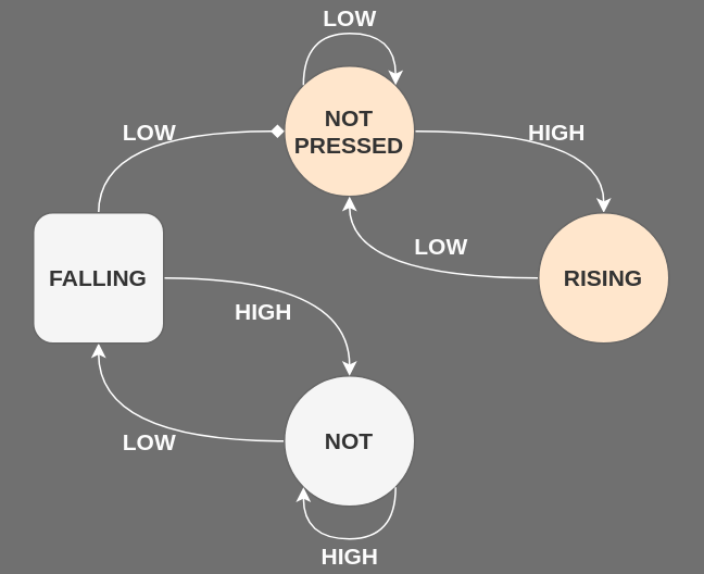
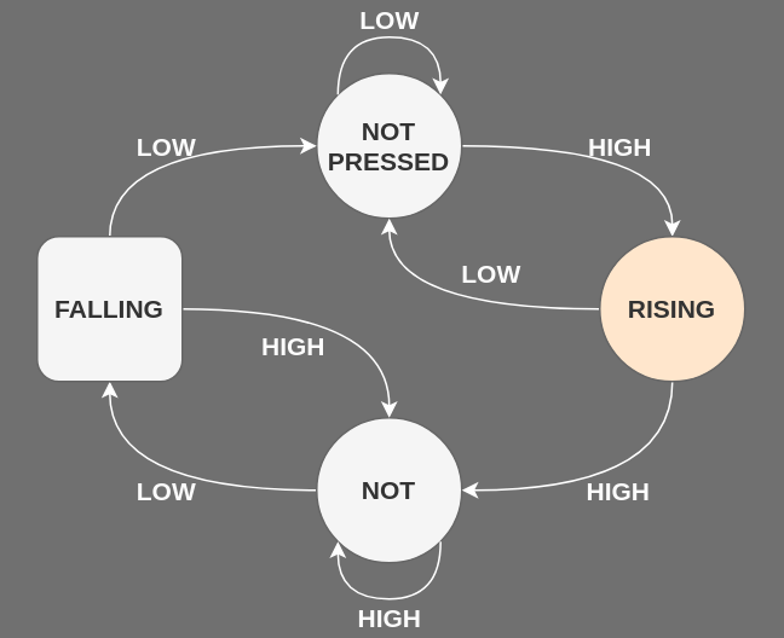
  <mxCell id="0" />
  <mxCell id="1" parent="0" />
  <mxCell id="2" style="edgeStyle=orthogonalEdgeStyle;rounded=0;orthogonalLoop=1;jettySize=auto;html=1;exitX=1;exitY=0.5;exitDx=0;exitDy=0;entryX=0.5;entryY=0;entryDx=0;entryDy=0;fontSize=14;curved=1;labelBackgroundColor=none;fontColor=#FCFCFC;strokeColor=#FFFFFF;" parent="1" source="4" target="12" edge="1"><mxGeometry relative="1" as="geometry" /></mxCell>
  <mxCell id="3" value="HIGH" style="edgeLabel;html=1;align=center;verticalAlign=middle;resizable=0;points=[];fontSize=14;fontStyle=1;labelBackgroundColor=none;fontColor=#FCFCFC;" parent="2" vertex="1" connectable="0"><mxGeometry x="-0.096" y="-9" relative="1" as="geometry"><mxPoint x="11" y="-9" as="offset" /></mxGeometry></mxCell>
- <mxCell id="4" value="NOT PRESSED" style="ellipse;whiteSpace=wrap;html=1;aspect=fixed;fontStyle=1;fontSize=14;fillColor=#ffe6cc;strokeColor=#666666;fontColor=#333333;" parent="1" vertex="1"><mxGeometry x="174" y="40" width="80" height="80" as="geometry" /></mxCell>
+ <mxCell id="4" value="NOT PRESSED" style="ellipse;whiteSpace=wrap;html=1;aspect=fixed;fontStyle=1;fontSize=14;fillColor=#f5f5f5;strokeColor=#666666;fontColor=#333333;" parent="1" vertex="1"><mxGeometry x="174" y="40" width="80" height="80" as="geometry" /></mxCell>
  <mxCell id="5" style="edgeStyle=orthogonalEdgeStyle;rounded=0;orthogonalLoop=1;jettySize=auto;html=1;exitX=0;exitY=0.5;exitDx=0;exitDy=0;entryX=0.5;entryY=1;entryDx=0;entryDy=0;fontSize=14;curved=1;labelBackgroundColor=none;fontColor=#FCFCFC;strokeColor=#FFFFFF;" parent="1" source="7" target="17" edge="1"><mxGeometry relative="1" as="geometry" /></mxCell>
  <mxCell id="6" value="LOW" style="edgeLabel;html=1;align=center;verticalAlign=middle;resizable=0;points=[];fontSize=14;fontStyle=1;labelBackgroundColor=none;fontColor=#FCFCFC;" parent="5" vertex="1" connectable="0"><mxGeometry x="-0.134" y="-11" relative="1" as="geometry"><mxPoint x="-9" y="11" as="offset" /></mxGeometry></mxCell>
  <mxCell id="7" value="NOT" style="ellipse;whiteSpace=wrap;html=1;aspect=fixed;fontStyle=1;fontSize=14;fillColor=#f5f5f5;strokeColor=#666666;fontColor=#333333;" parent="1" vertex="1"><mxGeometry x="174" y="230" width="80" height="80" as="geometry" /></mxCell>
+ <mxCell id="8" style="edgeStyle=orthogonalEdgeStyle;rounded=0;orthogonalLoop=1;jettySize=auto;html=1;exitX=0.5;exitY=1;exitDx=0;exitDy=0;entryX=1;entryY=0.5;entryDx=0;entryDy=0;fontSize=14;curved=1;labelBackgroundColor=none;fontColor=#FCFCFC;strokeColor=#FFFFFF;" parent="1" source="12" target="7" edge="1"><mxGeometry relative="1" as="geometry" /></mxCell>
+ <mxCell id="9" value="HIGH" style="edgeLabel;html=1;align=center;verticalAlign=middle;resizable=0;points=[];fontSize=14;fontStyle=1;labelBackgroundColor=none;fontColor=#FCFCFC;" parent="8" vertex="1" connectable="0"><mxGeometry x="-0.011" y="-10" relative="1" as="geometry"><mxPoint x="-3.33" y="10" as="offset" /></mxGeometry></mxCell>
  <mxCell id="10" style="edgeStyle=orthogonalEdgeStyle;curved=1;rounded=0;orthogonalLoop=1;jettySize=auto;html=1;exitX=0;exitY=0.5;exitDx=0;exitDy=0;entryX=0.5;entryY=1;entryDx=0;entryDy=0;fontSize=14;labelBackgroundColor=none;fontColor=#FCFCFC;strokeColor=#FFFFFF;" parent="1" source="12" target="4" edge="1"><mxGeometry relative="1" as="geometry"><Array as="points"><mxPoint x="214" y="170" /></Array></mxGeometry></mxCell>
  <mxCell id="11" value="LOW" style="edgeLabel;html=1;align=center;verticalAlign=middle;resizable=0;points=[];fontSize=14;fontStyle=1;labelBackgroundColor=none;fontColor=#FCFCFC;" parent="10" vertex="1" connectable="0"><mxGeometry x="-0.026" y="-4" relative="1" as="geometry"><mxPoint x="20.83" y="-16" as="offset" /></mxGeometry></mxCell>
  <mxCell id="12" value="RISING" style="ellipse;whiteSpace=wrap;html=1;aspect=fixed;fontStyle=1;fontSize=14;fillColor=#ffe6cc;strokeColor=#666666;fontColor=#333333;" parent="1" vertex="1"><mxGeometry x="330" y="130" width="80" height="80" as="geometry" /></mxCell>
- <mxCell id="13" style="edgeStyle=orthogonalEdgeStyle;rounded=0;orthogonalLoop=1;jettySize=auto;html=1;exitX=0.5;exitY=0;exitDx=0;exitDy=0;entryX=0;entryY=0.5;entryDx=0;entryDy=0;fontSize=14;curved=1;labelBackgroundColor=none;fontColor=#FCFCFC;strokeColor=#FFFFFF;endArrow=diamond;" parent="1" source="17" target="4" edge="1"><mxGeometry relative="1" as="geometry" /></mxCell>
+ <mxCell id="13" style="edgeStyle=orthogonalEdgeStyle;rounded=0;orthogonalLoop=1;jettySize=auto;html=1;exitX=0.5;exitY=0;exitDx=0;exitDy=0;entryX=0;entryY=0.5;entryDx=0;entryDy=0;fontSize=14;curved=1;labelBackgroundColor=none;fontColor=#FCFCFC;strokeColor=#FFFFFF;" parent="1" source="17" target="4" edge="1"><mxGeometry relative="1" as="geometry" /></mxCell>
  <mxCell id="14" value="LOW" style="edgeLabel;html=1;align=center;verticalAlign=middle;resizable=0;points=[];fontSize=14;fontStyle=1;labelBackgroundColor=none;fontColor=#FCFCFC;" parent="13" vertex="1" connectable="0"><mxGeometry x="0.22" y="-6" relative="1" as="geometry"><mxPoint x="-20" y="-6" as="offset" /></mxGeometry></mxCell>
  <mxCell id="15" style="edgeStyle=orthogonalEdgeStyle;rounded=0;orthogonalLoop=1;jettySize=auto;html=1;exitX=1;exitY=0.5;exitDx=0;exitDy=0;entryX=0.5;entryY=0;entryDx=0;entryDy=0;fontSize=14;curved=1;labelBackgroundColor=none;fontColor=#FCFCFC;strokeColor=#FFFFFF;" parent="1" source="17" target="7" edge="1"><mxGeometry relative="1" as="geometry" /></mxCell>
  <mxCell id="16" value="HIGH" style="edgeLabel;html=1;align=center;verticalAlign=middle;resizable=0;points=[];fontSize=14;fontStyle=1;labelBackgroundColor=none;fontColor=#FCFCFC;" parent="15" vertex="1" connectable="0"><mxGeometry x="-0.255" y="-12" relative="1" as="geometry"><mxPoint x="-5" y="8" as="offset" /></mxGeometry></mxCell>
  <mxCell id="17" value="FALLING" style="whiteSpace=wrap;html=1;aspect=fixed;fontStyle=1;fontSize=14;fillColor=#f5f5f5;strokeColor=#666666;fontColor=#333333;rounded=1;" parent="1" vertex="1"><mxGeometry x="20" y="130" width="80" height="80" as="geometry" /></mxCell>
  <mxCell id="18" style="edgeStyle=orthogonalEdgeStyle;curved=1;rounded=0;orthogonalLoop=1;jettySize=auto;html=1;exitX=0;exitY=0;exitDx=0;exitDy=0;entryX=1;entryY=0;entryDx=0;entryDy=0;fontSize=14;labelBackgroundColor=none;fontColor=#FCFCFC;strokeColor=#FFFFFF;" parent="1" source="4" target="4" edge="1"><mxGeometry relative="1" as="geometry"><Array as="points"><mxPoint x="186" y="20" /><mxPoint x="242" y="20" /></Array></mxGeometry></mxCell>
  <mxCell id="19" value="LOW" style="edgeLabel;html=1;align=center;verticalAlign=middle;resizable=0;points=[];fontSize=14;fontStyle=1;labelBackgroundColor=none;fontColor=#FCFCFC;" parent="18" vertex="1" connectable="0"><mxGeometry x="0.105" y="-1" relative="1" as="geometry"><mxPoint x="-6.62" y="-11" as="offset" /></mxGeometry></mxCell>
  <mxCell id="20" style="edgeStyle=orthogonalEdgeStyle;curved=1;rounded=0;orthogonalLoop=1;jettySize=auto;html=1;exitX=1;exitY=1;exitDx=0;exitDy=0;entryX=0;entryY=1;entryDx=0;entryDy=0;fontSize=14;labelBackgroundColor=none;fontColor=#FCFCFC;strokeColor=#FFFFFF;" parent="1" source="7" target="7" edge="1"><mxGeometry relative="1" as="geometry"><Array as="points"><mxPoint x="242" y="330" /><mxPoint x="186" y="330" /></Array></mxGeometry></mxCell>
  <mxCell id="21" value="HIGH" style="edgeLabel;html=1;align=center;verticalAlign=middle;resizable=0;points=[];fontSize=14;fontStyle=1;labelBackgroundColor=none;fontColor=#FCFCFC;" parent="20" vertex="1" connectable="0"><mxGeometry x="-0.064" y="-1" relative="1" as="geometry"><mxPoint x="-4.22" y="11" as="offset" /></mxGeometry></mxCell>
